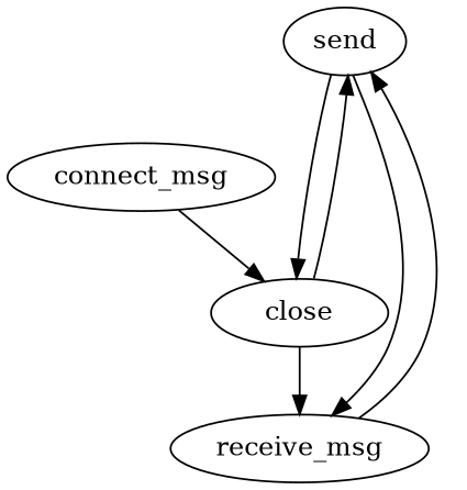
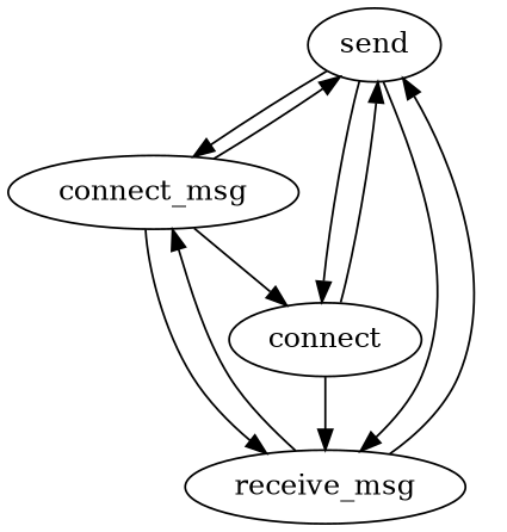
  digraph {
    n1 [label=send]
    n2 [label=connect_msg]
    receive_msg
-   close
+   close [label=connect]
+   n1 -> n2
    n1 -> receive_msg
    n1 -> close
+   n2 -> n1
+   n2 -> receive_msg
    n2 -> close
    receive_msg -> n1
+   receive_msg -> n2
    close -> n1
    close -> receive_msg
  }
